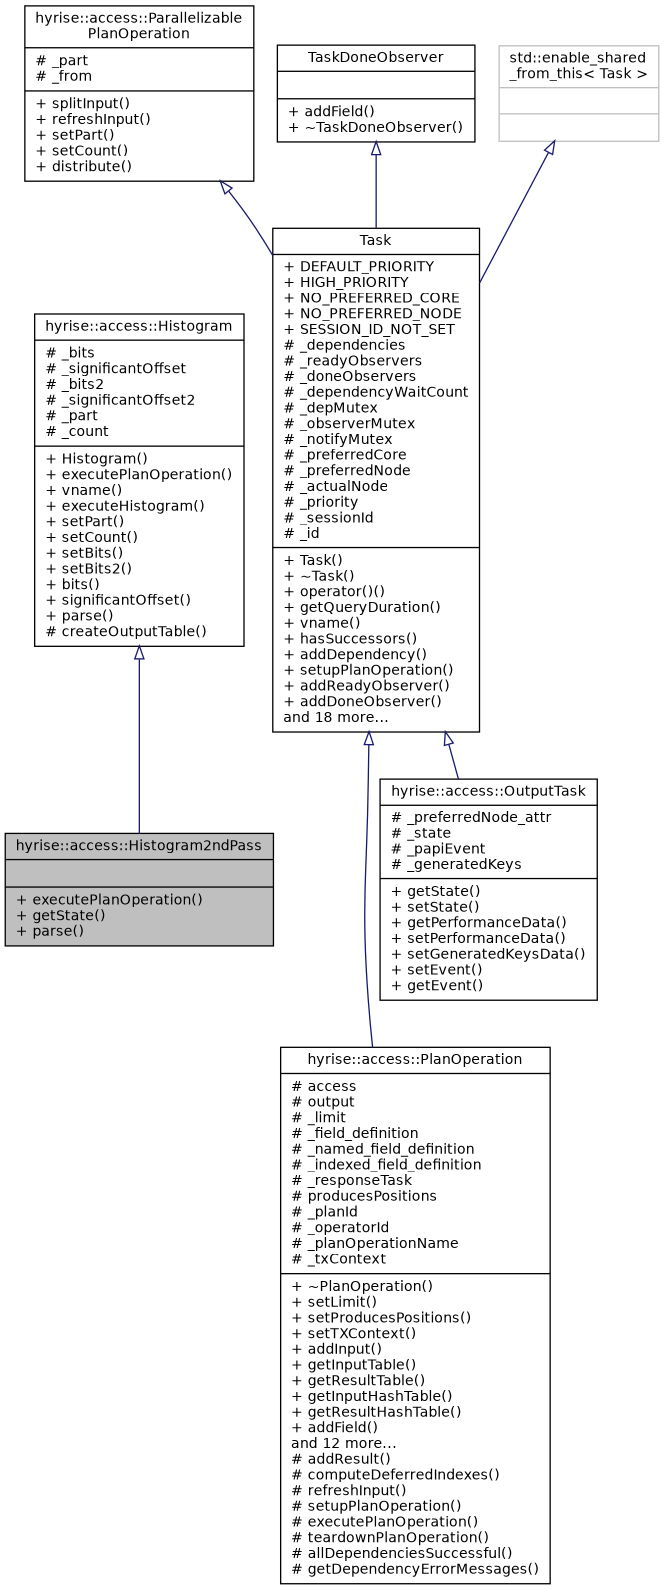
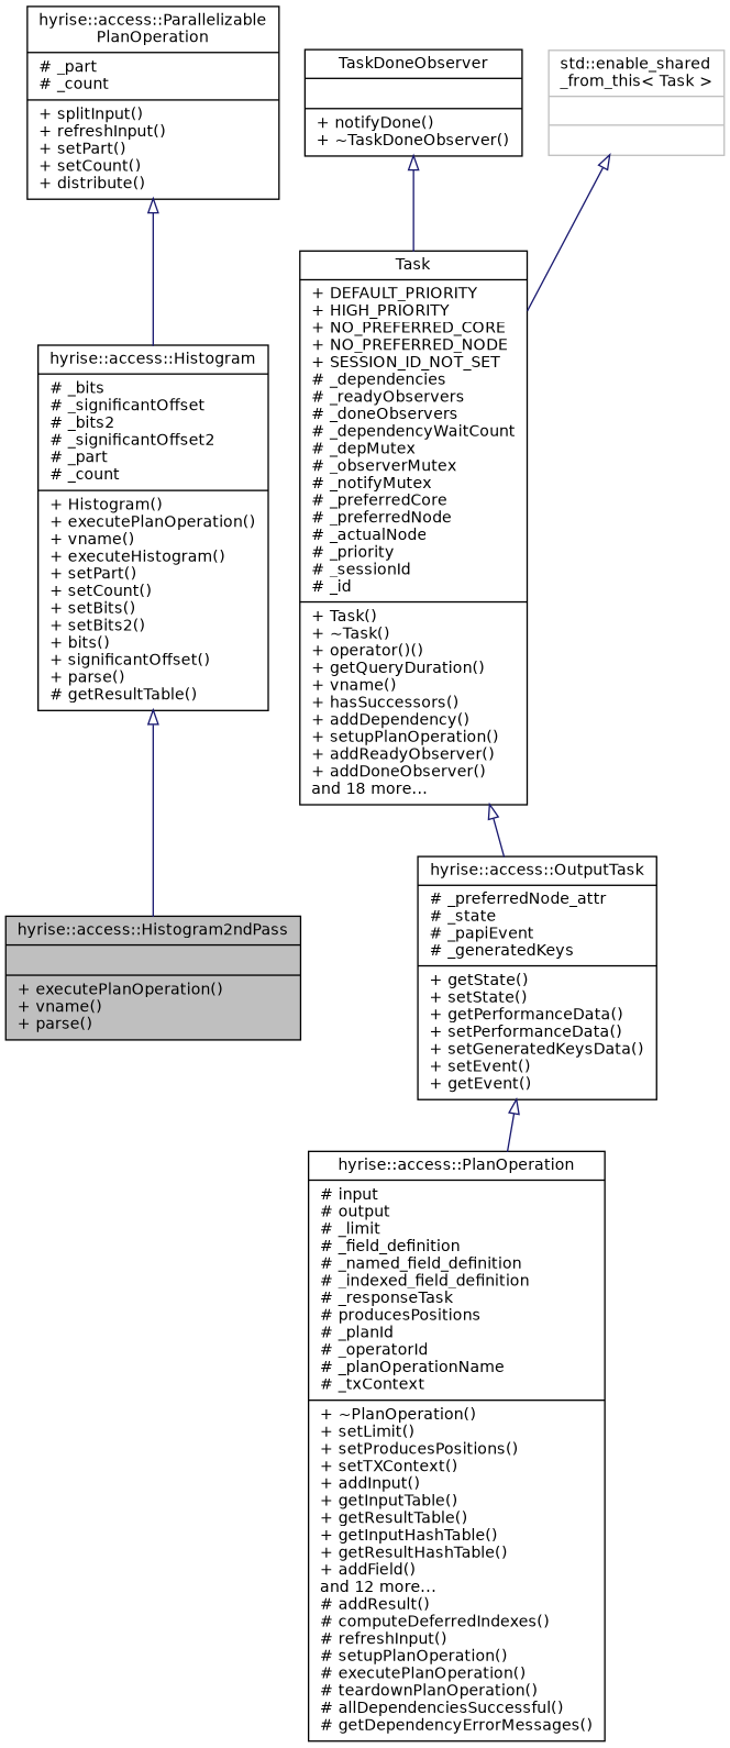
  digraph {
    node [color=black fillcolor=white fontname=Helvetica fontsize=11 shape=record style=filled]
    edge [arrowtail=onormal color=midnightblue dir=back fontname=Helvetica fontsize=11 labelfontname=Helvetica labelfontsize=11 style=solid]
-   n1 [fillcolor=grey75 fontcolor=black height=0.2 label="{hyrise::access::Histogram2ndPass\n||+ executePlanOperation()\l+ getState()\l+ parse()\l}" width=0.4]
-   n2 [height=0.2 label="{hyrise::access::Histogram\n|# _bits\l# _significantOffset\l# _bits2\l# _significantOffset2\l# _part\l# _count\l|+ Histogram()\l+ executePlanOperation()\l+ vname()\l+ executeHistogram()\l+ setPart()\l+ setCount()\l+ setBits()\l+ setBits2()\l+ bits()\l+ significantOffset()\l+ parse()\l# createOutputTable()\l}" width=0.4]
-   n3 [height=0.2 label="{hyrise::access::Parallelizable\lPlanOperation\n|# _part\l# _from\l|+ splitInput()\l+ refreshInput()\l+ setPart()\l+ setCount()\l+ distribute()\l}" width=0.4]
-   n4 [height=0.2 label="{hyrise::access::PlanOperation\n|# access\l# output\l# _limit\l# _field_definition\l# _named_field_definition\l# _indexed_field_definition\l# _responseTask\l# producesPositions\l# _planId\l# _operatorId\l# _planOperationName\l# _txContext\l|+ ~PlanOperation()\l+ setLimit()\l+ setProducesPositions()\l+ setTXContext()\l+ addInput()\l+ getInputTable()\l+ getResultTable()\l+ getInputHashTable()\l+ getResultHashTable()\l+ addField()\land 12 more...\l# addResult()\l# computeDeferredIndexes()\l# refreshInput()\l# setupPlanOperation()\l# executePlanOperation()\l# teardownPlanOperation()\l# allDependenciesSuccessful()\l# getDependencyErrorMessages()\l}" width=0.4]
+   n1 [fillcolor=grey75 fontcolor=black height=0.2 label="{hyrise::access::Histogram2ndPass\n||+ executePlanOperation()\l+ vname()\l+ parse()\l}" width=0.4]
+   n2 [height=0.2 label="{hyrise::access::Histogram\n|# _bits\l# _significantOffset\l# _bits2\l# _significantOffset2\l# _part\l# _count\l|+ Histogram()\l+ executePlanOperation()\l+ vname()\l+ executeHistogram()\l+ setPart()\l+ setCount()\l+ setBits()\l+ setBits2()\l+ bits()\l+ significantOffset()\l+ parse()\l# getResultTable()\l}" width=0.4]
+   n3 [height=0.2 label="{hyrise::access::Parallelizable\lPlanOperation\n|# _part\l# _count\l|+ splitInput()\l+ refreshInput()\l+ setPart()\l+ setCount()\l+ distribute()\l}" width=0.4]
+   n4 [height=0.2 label="{hyrise::access::PlanOperation\n|# input\l# output\l# _limit\l# _field_definition\l# _named_field_definition\l# _indexed_field_definition\l# _responseTask\l# producesPositions\l# _planId\l# _operatorId\l# _planOperationName\l# _txContext\l|+ ~PlanOperation()\l+ setLimit()\l+ setProducesPositions()\l+ setTXContext()\l+ addInput()\l+ getInputTable()\l+ getResultTable()\l+ getInputHashTable()\l+ getResultHashTable()\l+ addField()\land 12 more...\l# addResult()\l# computeDeferredIndexes()\l# refreshInput()\l# setupPlanOperation()\l# executePlanOperation()\l# teardownPlanOperation()\l# allDependenciesSuccessful()\l# getDependencyErrorMessages()\l}" width=0.4]
    n5 [height=0.2 label="{hyrise::access::OutputTask\n|# _preferredNode_attr\l# _state\l# _papiEvent\l# _generatedKeys\l|+ getState()\l+ setState()\l+ getPerformanceData()\l+ setPerformanceData()\l+ setGeneratedKeysData()\l+ setEvent()\l+ getEvent()\l}" width=0.4]
    n6 [height=0.2 label="{Task\n|+ DEFAULT_PRIORITY\l+ HIGH_PRIORITY\l+ NO_PREFERRED_CORE\l+ NO_PREFERRED_NODE\l+ SESSION_ID_NOT_SET\l# _dependencies\l# _readyObservers\l# _doneObservers\l# _dependencyWaitCount\l# _depMutex\l# _observerMutex\l# _notifyMutex\l# _preferredCore\l# _preferredNode\l# _actualNode\l# _priority\l# _sessionId\l# _id\l|+ Task()\l+ ~Task()\l+ operator()()\l+ getQueryDuration()\l+ vname()\l+ hasSuccessors()\l+ addDependency()\l+ setupPlanOperation()\l+ addReadyObserver()\l+ addDoneObserver()\land 18 more...\l}" width=0.4]
-   n7 [height=0.2 label="{TaskDoneObserver\n||+ addField()\l+ ~TaskDoneObserver()\l}" width=0.4]
+   n7 [height=0.2 label="{TaskDoneObserver\n||+ notifyDone()\l+ ~TaskDoneObserver()\l}" width=0.4]
    n8 [color=grey75 height=0.2 label="{std::enable_shared\l_from_this\< Task \>\n||}" width=0.4]
    n2 -> n1
-   n3 -> n6
-   n6 -> n4
+   n3 -> n2
+   n5 -> n4
    n6 -> n5
    n7 -> n6
    n8 -> n6
  }
